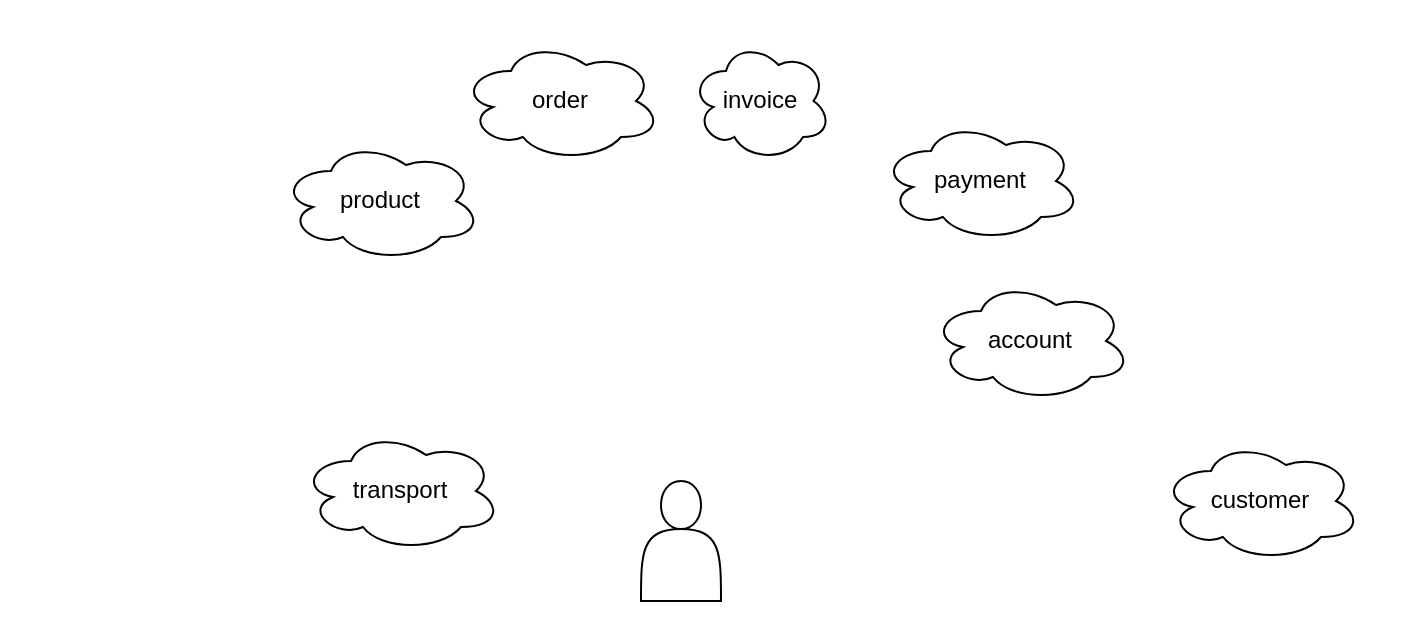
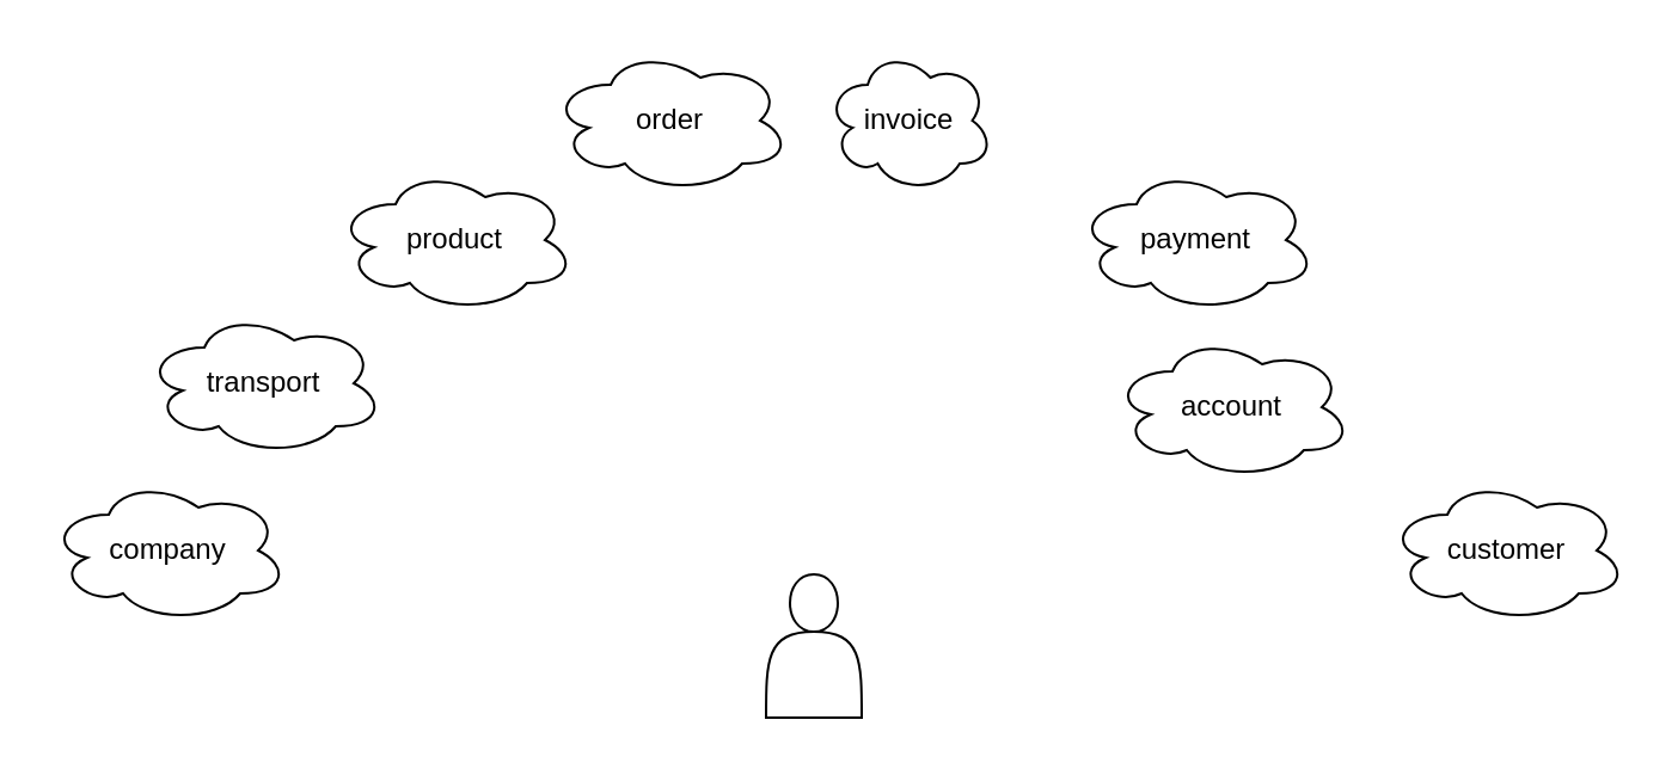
  <mxCell id="0" />
  <mxCell id="1" parent="0" />
  <mxCell id="2" value="" style="shape=actor;whiteSpace=wrap;html=1;" vertex="1" parent="1"><mxGeometry x="320" y="240" width="40" height="60" as="geometry" /></mxCell>
- <mxCell id="3" value="payment" style="ellipse;shape=cloud;whiteSpace=wrap;html=1;align=center;" vertex="1" parent="1"><mxGeometry x="440" y="60" width="100" height="60" as="geometry" /></mxCell>
+ <mxCell id="3" value="payment" style="ellipse;shape=cloud;whiteSpace=wrap;html=1;align=center;" vertex="1" parent="1"><mxGeometry x="450" y="70" width="100" height="60" as="geometry" /></mxCell>
  <mxCell id="4" value="invoice" style="ellipse;shape=cloud;whiteSpace=wrap;html=1;align=center;" vertex="1" parent="1"><mxGeometry x="345" y="20" width="70" height="60" as="geometry" /></mxCell>
  <mxCell id="5" value="order" style="ellipse;shape=cloud;whiteSpace=wrap;html=1;align=center;" vertex="1" parent="1"><mxGeometry x="230" y="20" width="100" height="60" as="geometry" /></mxCell>
  <mxCell id="6" value="product" style="ellipse;shape=cloud;whiteSpace=wrap;html=1;align=center;" vertex="1" parent="1"><mxGeometry x="140" y="70" width="100" height="60" as="geometry" /></mxCell>
- <mxCell id="7" value="transport" style="ellipse;shape=cloud;whiteSpace=wrap;html=1;align=center;" vertex="1" parent="1"><mxGeometry x="150" y="215" width="100" height="60" as="geometry" /></mxCell>
- <mxCell id="9" value="customer" style="ellipse;shape=cloud;whiteSpace=wrap;html=1;align=center;" vertex="1" parent="1"><mxGeometry x="580" y="220" width="100" height="60" as="geometry" /></mxCell>
+ <mxCell id="7" value="transport" style="ellipse;shape=cloud;whiteSpace=wrap;html=1;align=center;" vertex="1" parent="1"><mxGeometry x="60" y="130" width="100" height="60" as="geometry" /></mxCell>
+ <mxCell id="8" value="company" style="ellipse;shape=cloud;whiteSpace=wrap;html=1;align=center;" vertex="1" parent="1"><mxGeometry x="20" y="200" width="100" height="60" as="geometry" /></mxCell>
+ <mxCell id="9" value="customer" style="ellipse;shape=cloud;whiteSpace=wrap;html=1;align=center;" vertex="1" parent="1"><mxGeometry x="580" y="200" width="100" height="60" as="geometry" /></mxCell>
  <mxCell id="10" value="account" style="ellipse;shape=cloud;whiteSpace=wrap;html=1;align=center;" vertex="1" parent="1"><mxGeometry x="465" y="140" width="100" height="60" as="geometry" /></mxCell>
